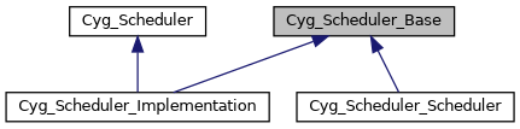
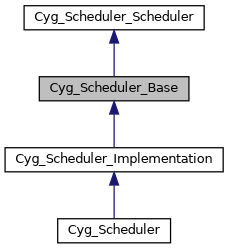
  digraph {
    node [color=black fillcolor=white fontname=Helvetica fontsize=10 shape=record style=filled]
    edge [color=midnightblue dir=back fontname=Helvetica fontsize=10 labelfontname=Helvetica labelfontsize=10 style=solid]
    n1 [fillcolor=grey75 fontcolor=black height=0.2 label=Cyg_Scheduler_Base width=0.4]
    n2 [height=0.2 label=Cyg_Scheduler_Implementation width=0.4]
    n3 [height=0.2 label=Cyg_Scheduler width=0.4]
    n4 [height=0.2 label=Cyg_Scheduler_Scheduler width=0.4]
    n1 -> n2
-   n3 -> n2
-   n1 -> n4
+   n2 -> n3
+   n4 -> n1
  }
